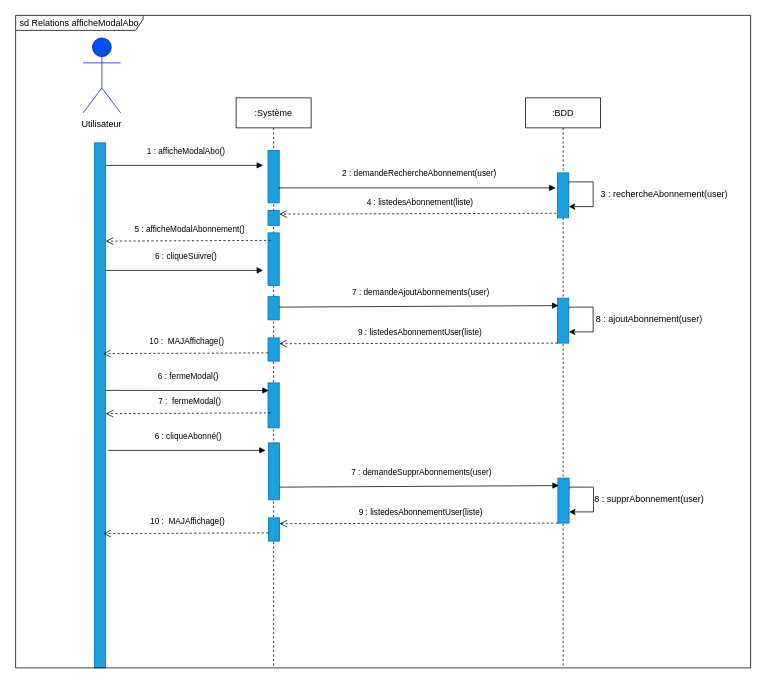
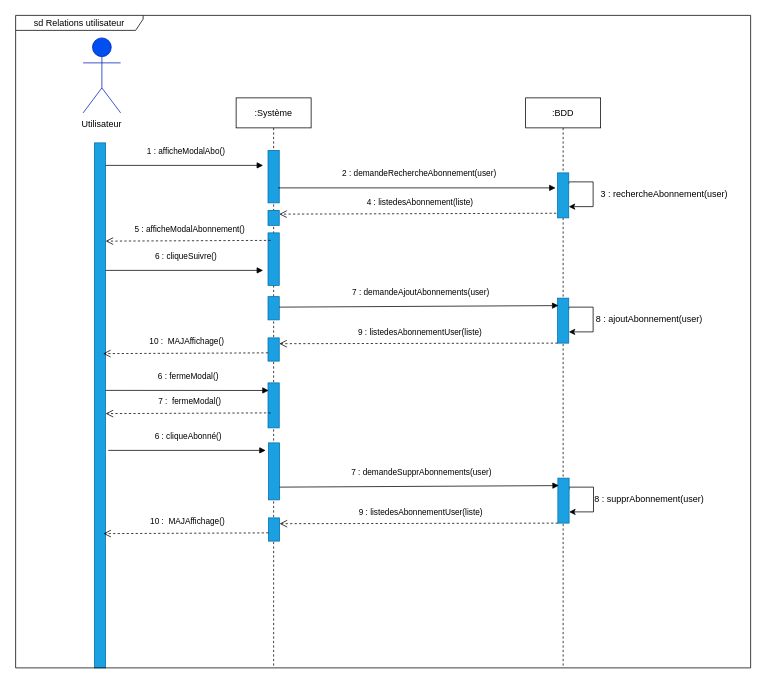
  <mxCell id="0" />
  <mxCell id="1" parent="0" />
  <mxCell id="2" value="&lt;b&gt;Utilisateur&lt;/b&gt;" style="shape=umlActor;verticalLabelPosition=bottom;verticalAlign=top;html=1;fillColor=#0050ef;fontColor=#ffffff;strokeColor=#001DBC;" vertex="1" parent="1"><mxGeometry x="110" y="50" width="50" height="100" as="geometry" /></mxCell>
  <mxCell id="3" value="Utilisateur" style="text;html=1;strokeColor=none;fillColor=none;align=center;verticalAlign=middle;whiteSpace=wrap;rounded=0;" vertex="1" parent="1"><mxGeometry x="105" y="150" width="60" height="30" as="geometry" /></mxCell>
  <mxCell id="4" value=":Système" style="shape=umlLifeline;perimeter=lifelinePerimeter;whiteSpace=wrap;html=1;container=1;collapsible=0;recursiveResize=0;outlineConnect=0;" vertex="1" parent="1"><mxGeometry x="314" y="130" width="100" height="760" as="geometry" /></mxCell>
  <mxCell id="5" value="" style="rounded=0;whiteSpace=wrap;html=1;fillColor=#1ba1e2;fontColor=#ffffff;strokeColor=#006EAF;" vertex="1" parent="4"><mxGeometry x="42.5" y="180" width="15" height="70" as="geometry" /></mxCell>
  <mxCell id="6" value="" style="rounded=0;whiteSpace=wrap;html=1;fillColor=#1ba1e2;fontColor=#ffffff;strokeColor=#006EAF;" vertex="1" parent="4"><mxGeometry x="42.5" y="265" width="15" height="31" as="geometry" /></mxCell>
  <mxCell id="7" value="" style="rounded=0;whiteSpace=wrap;html=1;fillColor=#1ba1e2;fontColor=#ffffff;strokeColor=#006EAF;" vertex="1" parent="4"><mxGeometry x="42.5" y="150" width="15" height="20" as="geometry" /></mxCell>
  <mxCell id="8" value="" style="rounded=0;whiteSpace=wrap;html=1;fillColor=#1ba1e2;fontColor=#ffffff;strokeColor=#006EAF;" vertex="1" parent="4"><mxGeometry x="42.5" y="320" width="15" height="31" as="geometry" /></mxCell>
  <mxCell id="9" value="" style="rounded=0;whiteSpace=wrap;html=1;fillColor=#1ba1e2;fontColor=#ffffff;strokeColor=#006EAF;" vertex="1" parent="4"><mxGeometry x="42.5" y="380" width="15" height="60" as="geometry" /></mxCell>
  <mxCell id="10" value=":BDD" style="shape=umlLifeline;perimeter=lifelinePerimeter;whiteSpace=wrap;html=1;container=1;collapsible=0;recursiveResize=0;outlineConnect=0;" vertex="1" parent="1"><mxGeometry x="700" y="130" width="100" height="760" as="geometry" /></mxCell>
  <mxCell id="11" style="edgeStyle=orthogonalEdgeStyle;rounded=0;orthogonalLoop=1;jettySize=auto;html=1;exitX=1;exitY=0.25;exitDx=0;exitDy=0;entryX=1;entryY=0.75;entryDx=0;entryDy=0;" edge="1" parent="10" source="12" target="12"><mxGeometry relative="1" as="geometry"><Array as="points"><mxPoint x="58" y="112" /><mxPoint x="90" y="112" /><mxPoint x="90" y="145" /></Array></mxGeometry></mxCell>
  <mxCell id="12" value="" style="rounded=0;whiteSpace=wrap;html=1;fillColor=#1ba1e2;fontColor=#ffffff;strokeColor=#006EAF;" vertex="1" parent="10"><mxGeometry x="42.5" y="100" width="15" height="60" as="geometry" /></mxCell>
  <mxCell id="13" style="edgeStyle=orthogonalEdgeStyle;rounded=0;orthogonalLoop=1;jettySize=auto;html=1;exitX=1;exitY=0.25;exitDx=0;exitDy=0;entryX=1;entryY=0.75;entryDx=0;entryDy=0;" edge="1" source="14" target="14" parent="10"><mxGeometry relative="1" as="geometry"><Array as="points"><mxPoint x="58" y="279" /><mxPoint x="90" y="279" /><mxPoint x="90" y="312" /></Array></mxGeometry></mxCell>
  <mxCell id="14" value="" style="rounded=0;whiteSpace=wrap;html=1;fillColor=#1ba1e2;fontColor=#ffffff;strokeColor=#006EAF;" vertex="1" parent="10"><mxGeometry x="42.5" y="267" width="15" height="60" as="geometry" /></mxCell>
  <mxCell id="15" value="" style="rounded=0;whiteSpace=wrap;html=1;fillColor=#1ba1e2;fontColor=#ffffff;strokeColor=#006EAF;" vertex="1" parent="1"><mxGeometry x="125" y="190" width="15" height="700" as="geometry" /></mxCell>
  <mxCell id="16" value="" style="rounded=0;whiteSpace=wrap;html=1;fillColor=#1ba1e2;fontColor=#ffffff;strokeColor=#006EAF;" vertex="1" parent="1"><mxGeometry x="356.5" y="200" width="15" height="70" as="geometry" /></mxCell>
  <mxCell id="17" value="1 : afficheModalAbo()" style="html=1;verticalAlign=bottom;endArrow=block;rounded=0;" edge="1" parent="1"><mxGeometry x="0.016" y="10" width="80" relative="1" as="geometry"><mxPoint x="140" y="220" as="sourcePoint" /><mxPoint x="350" y="220" as="targetPoint" /><mxPoint as="offset" /></mxGeometry></mxCell>
  <mxCell id="18" value="2 : demandeRechercheAbonnement(user)" style="html=1;verticalAlign=bottom;endArrow=block;rounded=0;" edge="1" parent="1"><mxGeometry x="0.016" y="10" width="80" relative="1" as="geometry"><mxPoint x="370" y="250" as="sourcePoint" /><mxPoint x="740" y="250" as="targetPoint" /><mxPoint as="offset" /></mxGeometry></mxCell>
  <mxCell id="19" value="3 : rechercheAbonnement(user)" style="text;html=1;strokeColor=none;fillColor=none;align=center;verticalAlign=middle;whiteSpace=wrap;rounded=0;" vertex="1" parent="1"><mxGeometry x="790" y="243" width="190" height="30" as="geometry" /></mxCell>
  <mxCell id="20" value="4 : listedesAbonnement(liste)" style="html=1;verticalAlign=bottom;endArrow=open;dashed=1;endSize=8;rounded=0;exitX=-0.111;exitY=0.897;exitDx=0;exitDy=0;exitPerimeter=0;entryX=1;entryY=0.25;entryDx=0;entryDy=0;" edge="1" parent="1" source="12" target="7"><mxGeometry x="-0.016" y="-6" relative="1" as="geometry"><mxPoint x="752.5" y="565" as="sourcePoint" /><mxPoint x="440" y="284" as="targetPoint" /><mxPoint as="offset" /></mxGeometry></mxCell>
  <mxCell id="21" value="5 : afficheModalAbonnement()" style="html=1;verticalAlign=bottom;endArrow=open;dashed=1;endSize=8;rounded=0;exitX=0.233;exitY=0.143;exitDx=0;exitDy=0;exitPerimeter=0;" edge="1" parent="1" source="5"><mxGeometry x="-0.016" y="-6" relative="1" as="geometry"><mxPoint x="349.335" y="320" as="sourcePoint" /><mxPoint x="140" y="321" as="targetPoint" /><mxPoint as="offset" /></mxGeometry></mxCell>
  <mxCell id="22" value="6 : cliqueSuivre()" style="html=1;verticalAlign=bottom;endArrow=block;rounded=0;" edge="1" parent="1"><mxGeometry x="0.016" y="10" width="80" relative="1" as="geometry"><mxPoint x="140" y="360" as="sourcePoint" /><mxPoint x="350" y="360" as="targetPoint" /><mxPoint as="offset" /></mxGeometry></mxCell>
  <mxCell id="23" value="7 : demandeAjoutAbonnements(user)" style="html=1;verticalAlign=bottom;endArrow=block;rounded=0;entryX=0.089;entryY=0.166;entryDx=0;entryDy=0;entryPerimeter=0;" edge="1" parent="1" target="14"><mxGeometry x="0.016" y="10" width="80" relative="1" as="geometry"><mxPoint x="371.5" y="409" as="sourcePoint" /><mxPoint x="581.5" y="409" as="targetPoint" /><mxPoint as="offset" /></mxGeometry></mxCell>
  <mxCell id="24" value="8 : ajoutAbonnement(user)" style="text;html=1;strokeColor=none;fillColor=none;align=center;verticalAlign=middle;whiteSpace=wrap;rounded=0;" vertex="1" parent="1"><mxGeometry x="770" y="410" width="190" height="30" as="geometry" /></mxCell>
  <mxCell id="25" value="9 : listedesAbonnementUser(liste)" style="html=1;verticalAlign=bottom;endArrow=open;dashed=1;endSize=8;rounded=0;exitX=0;exitY=1;exitDx=0;exitDy=0;entryX=1;entryY=0.25;entryDx=0;entryDy=0;" edge="1" parent="1" source="14" target="8"><mxGeometry x="-0.016" y="-6" relative="1" as="geometry"><mxPoint x="740.835" y="430" as="sourcePoint" /><mxPoint x="371.5" y="431.18" as="targetPoint" /><mxPoint as="offset" /></mxGeometry></mxCell>
  <mxCell id="26" value="10 :&amp;nbsp; MAJAffichage()" style="html=1;verticalAlign=bottom;endArrow=open;dashed=1;endSize=8;rounded=0;exitX=0.233;exitY=0.143;exitDx=0;exitDy=0;exitPerimeter=0;" edge="1" parent="1"><mxGeometry x="-0.016" y="-6" relative="1" as="geometry"><mxPoint x="356.505" y="470" as="sourcePoint" /><mxPoint x="136.51" y="470.99" as="targetPoint" /><mxPoint as="offset" /></mxGeometry></mxCell>
  <mxCell id="27" value="6 : fermeModal()" style="html=1;verticalAlign=bottom;endArrow=block;rounded=0;entryX=0.067;entryY=0.169;entryDx=0;entryDy=0;entryPerimeter=0;" edge="1" parent="1" target="9"><mxGeometry x="0.016" y="10" width="80" relative="1" as="geometry"><mxPoint x="140" y="520" as="sourcePoint" /><mxPoint x="350" y="520" as="targetPoint" /><mxPoint as="offset" /></mxGeometry></mxCell>
  <mxCell id="28" value="7 :&amp;nbsp; fermeModal()" style="html=1;verticalAlign=bottom;endArrow=open;dashed=1;endSize=8;rounded=0;exitX=0.233;exitY=0.143;exitDx=0;exitDy=0;exitPerimeter=0;" edge="1" parent="1"><mxGeometry x="-0.016" y="-6" relative="1" as="geometry"><mxPoint x="359.995" y="550" as="sourcePoint" /><mxPoint x="140" y="550.99" as="targetPoint" /><mxPoint as="offset" /></mxGeometry></mxCell>
  <mxCell id="29" value="" style="rounded=0;whiteSpace=wrap;html=1;fillColor=#1ba1e2;fontColor=#ffffff;strokeColor=#006EAF;" vertex="1" parent="1"><mxGeometry x="356.99" y="590" width="15" height="76" as="geometry" /></mxCell>
  <mxCell id="30" value="" style="rounded=0;whiteSpace=wrap;html=1;fillColor=#1ba1e2;fontColor=#ffffff;strokeColor=#006EAF;" vertex="1" parent="1"><mxGeometry x="356.99" y="690" width="15" height="31" as="geometry" /></mxCell>
  <mxCell id="31" style="edgeStyle=orthogonalEdgeStyle;rounded=0;orthogonalLoop=1;jettySize=auto;html=1;exitX=1;exitY=0.25;exitDx=0;exitDy=0;entryX=1;entryY=0.75;entryDx=0;entryDy=0;" edge="1" parent="1" source="32" target="32"><mxGeometry relative="1" as="geometry"><Array as="points"><mxPoint x="758.49" y="649" /><mxPoint x="790.49" y="649" /><mxPoint x="790.49" y="682" /></Array></mxGeometry></mxCell>
  <mxCell id="32" value="" style="rounded=0;whiteSpace=wrap;html=1;fillColor=#1ba1e2;fontColor=#ffffff;strokeColor=#006EAF;" vertex="1" parent="1"><mxGeometry x="742.99" y="637" width="15" height="60" as="geometry" /></mxCell>
  <mxCell id="33" value="6 : cliqueAbonné()" style="html=1;verticalAlign=bottom;endArrow=block;rounded=0;" edge="1" parent="1"><mxGeometry x="0.016" y="10" width="80" relative="1" as="geometry"><mxPoint x="143.49" y="600" as="sourcePoint" /><mxPoint x="353.49" y="600" as="targetPoint" /><mxPoint as="offset" /></mxGeometry></mxCell>
  <mxCell id="34" value="7 : demandeSupprAbonnements(user)" style="html=1;verticalAlign=bottom;endArrow=block;rounded=0;entryX=0.089;entryY=0.166;entryDx=0;entryDy=0;entryPerimeter=0;" edge="1" parent="1" target="32"><mxGeometry x="0.016" y="10" width="80" relative="1" as="geometry"><mxPoint x="371.99" y="649" as="sourcePoint" /><mxPoint x="581.99" y="649" as="targetPoint" /><mxPoint as="offset" /></mxGeometry></mxCell>
  <mxCell id="35" value="8 : supprAbonnement(user)" style="text;html=1;strokeColor=none;fillColor=none;align=center;verticalAlign=middle;whiteSpace=wrap;rounded=0;" vertex="1" parent="1"><mxGeometry x="770.49" y="650" width="190" height="30" as="geometry" /></mxCell>
  <mxCell id="36" value="9 : listedesAbonnementUser(liste)" style="html=1;verticalAlign=bottom;endArrow=open;dashed=1;endSize=8;rounded=0;exitX=0;exitY=1;exitDx=0;exitDy=0;entryX=1;entryY=0.25;entryDx=0;entryDy=0;" edge="1" parent="1" source="32" target="30"><mxGeometry x="-0.016" y="-6" relative="1" as="geometry"><mxPoint x="741.325" y="670" as="sourcePoint" /><mxPoint x="371.99" y="671.18" as="targetPoint" /><mxPoint as="offset" /></mxGeometry></mxCell>
  <mxCell id="37" value="10 :&amp;nbsp; MAJAffichage()" style="html=1;verticalAlign=bottom;endArrow=open;dashed=1;endSize=8;rounded=0;exitX=0.233;exitY=0.143;exitDx=0;exitDy=0;exitPerimeter=0;" edge="1" parent="1"><mxGeometry x="-0.016" y="-6" relative="1" as="geometry"><mxPoint x="356.995" y="710" as="sourcePoint" /><mxPoint x="137" y="710.99" as="targetPoint" /><mxPoint as="offset" /></mxGeometry></mxCell>
- <mxCell id="38" value="sd Relations afficheModalAbo" style="shape=umlFrame;whiteSpace=wrap;html=1;width=170;height=20;" vertex="1" parent="1"><mxGeometry x="20" y="20" width="980" height="870" as="geometry" /></mxCell>
+ <mxCell id="38" value="sd Relations utilisateur" style="shape=umlFrame;whiteSpace=wrap;html=1;width=170;height=20;" vertex="1" parent="1"><mxGeometry x="20" y="20" width="980" height="870" as="geometry" /></mxCell>
